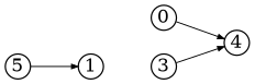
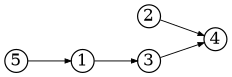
  digraph {
    rankdir=LR
    node [fixedsize=true shape=circle]
    edge [arrowsize=0.5 penwidth=0.75]
    3 [width=.26]
    4 [width=.26]
-   2 [width=.26 label=0]
+   2 [width=.26]
    1 [width=.26]
    n5 [label=5 width=.26]
    3 -> 4
    2 -> 4
+   1 -> 3
    n5 -> 1
  }
